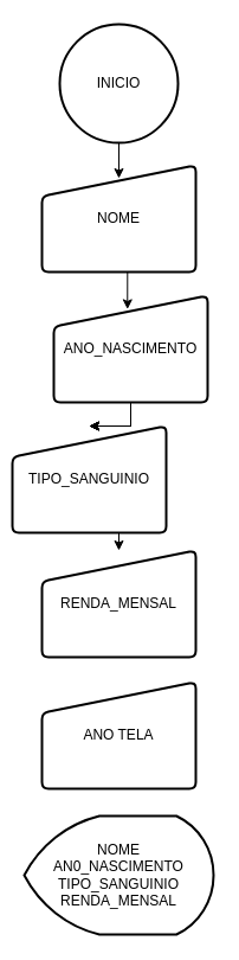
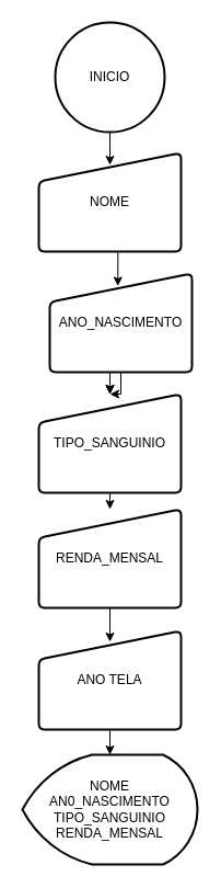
  <mxCell id="0" />
  <mxCell id="1" parent="0" />
  <mxCell id="2" style="edgeStyle=orthogonalEdgeStyle;rounded=0;orthogonalLoop=1;jettySize=auto;html=1;exitX=0.5;exitY=1;exitDx=0;exitDy=0;exitPerimeter=0;" edge="1" parent="1" source="3"><mxGeometry relative="1" as="geometry"><mxPoint x="100" y="150" as="targetPoint" /></mxGeometry></mxCell>
  <mxCell id="3" value="&lt;font style=&quot;vertical-align: inherit;&quot;&gt;&lt;font style=&quot;vertical-align: inherit;&quot;&gt;INICIO&lt;/font&gt;&lt;/font&gt;" style="strokeWidth=2;html=1;shape=mxgraph.flowchart.start_2;whiteSpace=wrap;" parent="1" vertex="1"><mxGeometry x="50" y="20" width="100" height="100" as="geometry" /></mxCell>
  <mxCell id="4" value="&lt;font style=&quot;vertical-align: inherit;&quot;&gt;&lt;font style=&quot;vertical-align: inherit;&quot;&gt;NOME&lt;/font&gt;&lt;/font&gt;" style="html=1;strokeWidth=2;shape=manualInput;whiteSpace=wrap;rounded=1;size=26;arcSize=11;" parent="1" vertex="1"><mxGeometry x="35" y="139" width="130" height="90" as="geometry" /></mxCell>
  <mxCell id="5" style="edgeStyle=orthogonalEdgeStyle;rounded=0;orthogonalLoop=1;jettySize=auto;html=1;exitX=0.5;exitY=1;exitDx=0;exitDy=0;entryX=0.5;entryY=0;entryDx=0;entryDy=0;" parent="1" source="9" target="11" edge="1"><mxGeometry relative="1" as="geometry" /></mxCell>
  <mxCell id="6" style="edgeStyle=orthogonalEdgeStyle;rounded=0;orthogonalLoop=1;jettySize=auto;html=1;exitX=0.5;exitY=1;exitDx=0;exitDy=0;entryX=0.5;entryY=0;entryDx=0;entryDy=0;" parent="1" source="9" target="11" edge="1"><mxGeometry relative="1" as="geometry" /></mxCell>
  <mxCell id="7" style="edgeStyle=orthogonalEdgeStyle;rounded=0;orthogonalLoop=1;jettySize=auto;html=1;exitX=0.5;exitY=1;exitDx=0;exitDy=0;entryX=0.5;entryY=0;entryDx=0;entryDy=0;" parent="1" source="9" target="11" edge="1"><mxGeometry relative="1" as="geometry" /></mxCell>
  <mxCell id="8" style="edgeStyle=orthogonalEdgeStyle;rounded=0;orthogonalLoop=1;jettySize=auto;html=1;exitX=0.5;exitY=1;exitDx=0;exitDy=0;" parent="1" source="9" target="11" edge="1"><mxGeometry relative="1" as="geometry" /></mxCell>
  <mxCell id="9" value="&lt;font style=&quot;vertical-align: inherit;&quot;&gt;&lt;font style=&quot;vertical-align: inherit;&quot;&gt;&lt;font style=&quot;vertical-align: inherit;&quot;&gt;&lt;font style=&quot;vertical-align: inherit;&quot;&gt;&lt;font style=&quot;vertical-align: inherit;&quot;&gt;&lt;font style=&quot;vertical-align: inherit;&quot;&gt;ANO_NASCIMENTO&lt;/font&gt;&lt;/font&gt;&lt;/font&gt;&lt;/font&gt;&lt;/font&gt;&lt;/font&gt;" style="html=1;strokeWidth=2;shape=manualInput;whiteSpace=wrap;rounded=1;size=26;arcSize=11;" parent="1" vertex="1"><mxGeometry x="45" y="249" width="130" height="90" as="geometry" /></mxCell>
  <mxCell id="10" style="edgeStyle=orthogonalEdgeStyle;rounded=0;orthogonalLoop=1;jettySize=auto;html=1;exitX=0.5;exitY=1;exitDx=0;exitDy=0;entryX=0.5;entryY=0;entryDx=0;entryDy=0;" parent="1" source="11" target="12" edge="1"><mxGeometry relative="1" as="geometry" /></mxCell>
- <mxCell id="11" value="&lt;font style=&quot;vertical-align: inherit;&quot;&gt;&lt;font style=&quot;vertical-align: inherit;&quot;&gt;&lt;font style=&quot;vertical-align: inherit;&quot;&gt;&lt;font style=&quot;vertical-align: inherit;&quot;&gt;TIPO_SANGUINIO&lt;/font&gt;&lt;/font&gt;&lt;/font&gt;&lt;/font&gt;" style="html=1;strokeWidth=2;shape=manualInput;whiteSpace=wrap;rounded=1;size=26;arcSize=11;" parent="1" vertex="1"><mxGeometry x="10" y="359" width="130" height="90" as="geometry" /></mxCell>
+ <mxCell id="11" value="&lt;font style=&quot;vertical-align: inherit;&quot;&gt;&lt;font style=&quot;vertical-align: inherit;&quot;&gt;&lt;font style=&quot;vertical-align: inherit;&quot;&gt;&lt;font style=&quot;vertical-align: inherit;&quot;&gt;TIPO_SANGUINIO&lt;/font&gt;&lt;/font&gt;&lt;/font&gt;&lt;/font&gt;" style="html=1;strokeWidth=2;shape=manualInput;whiteSpace=wrap;rounded=1;size=26;arcSize=11;" parent="1" vertex="1"><mxGeometry x="35" y="359" width="130" height="90" as="geometry" /></mxCell>
  <mxCell id="12" value="&lt;font style=&quot;vertical-align: inherit;&quot;&gt;&lt;font style=&quot;vertical-align: inherit;&quot;&gt;&lt;font style=&quot;vertical-align: inherit;&quot;&gt;&lt;font style=&quot;vertical-align: inherit;&quot;&gt;&lt;font style=&quot;vertical-align: inherit;&quot;&gt;&lt;font style=&quot;vertical-align: inherit;&quot;&gt;RENDA_MENSAL&lt;/font&gt;&lt;/font&gt;&lt;/font&gt;&lt;/font&gt;&lt;/font&gt;&lt;/font&gt;" style="html=1;strokeWidth=2;shape=manualInput;whiteSpace=wrap;rounded=1;size=26;arcSize=11;" parent="1" vertex="1"><mxGeometry x="35" y="464" width="130" height="90" as="geometry" /></mxCell>
  <mxCell id="13" style="edgeStyle=orthogonalEdgeStyle;rounded=0;orthogonalLoop=1;jettySize=auto;html=1;exitX=0.5;exitY=1;exitDx=0;exitDy=0;entryX=0.479;entryY=0.127;entryDx=0;entryDy=0;entryPerimeter=0;" parent="1" source="4" target="9" edge="1"><mxGeometry relative="1" as="geometry" /></mxCell>
  <mxCell id="14" value="&lt;font style=&quot;vertical-align: inherit;&quot;&gt;&lt;font style=&quot;vertical-align: inherit;&quot;&gt;NOME&lt;/font&gt;&lt;/font&gt;&lt;div&gt;&lt;font style=&quot;vertical-align: inherit;&quot;&gt;&lt;font style=&quot;vertical-align: inherit;&quot;&gt;AN0_NASCIMENTO&lt;/font&gt;&lt;/font&gt;&lt;/div&gt;&lt;div&gt;&lt;font style=&quot;vertical-align: inherit;&quot;&gt;&lt;font style=&quot;vertical-align: inherit;&quot;&gt;&lt;font style=&quot;vertical-align: inherit;&quot;&gt;&lt;font style=&quot;vertical-align: inherit;&quot;&gt;TIPO_SANGUINIO&lt;/font&gt;&lt;/font&gt;&lt;/font&gt;&lt;/font&gt;&lt;/div&gt;&lt;div&gt;&lt;font style=&quot;vertical-align: inherit;&quot;&gt;&lt;font style=&quot;vertical-align: inherit;&quot;&gt;&lt;font style=&quot;vertical-align: inherit;&quot;&gt;&lt;font style=&quot;vertical-align: inherit;&quot;&gt;&lt;font style=&quot;vertical-align: inherit;&quot;&gt;&lt;font style=&quot;vertical-align: inherit;&quot;&gt;RENDA_MENSAL&lt;/font&gt;&lt;/font&gt;&lt;/font&gt;&lt;/font&gt;&lt;/font&gt;&lt;/font&gt;&lt;/div&gt;" style="strokeWidth=2;html=1;shape=mxgraph.flowchart.display;whiteSpace=wrap;" parent="1" vertex="1"><mxGeometry x="20" y="688" width="160" height="100" as="geometry" /></mxCell>
+ <mxCell id="15" style="edgeStyle=orthogonalEdgeStyle;rounded=0;orthogonalLoop=1;jettySize=auto;html=1;exitX=0.5;exitY=1;exitDx=0;exitDy=0;" parent="1" source="16" target="14" edge="1"><mxGeometry relative="1" as="geometry" /></mxCell>
  <mxCell id="16" value="&lt;font style=&quot;vertical-align: inherit;&quot;&gt;&lt;font style=&quot;vertical-align: inherit;&quot;&gt;&lt;font style=&quot;vertical-align: inherit;&quot;&gt;&lt;font style=&quot;vertical-align: inherit;&quot;&gt;&lt;font style=&quot;vertical-align: inherit;&quot;&gt;&lt;font style=&quot;vertical-align: inherit;&quot;&gt;ANO TELA&lt;/font&gt;&lt;/font&gt;&lt;/font&gt;&lt;/font&gt;&lt;/font&gt;&lt;/font&gt;" style="html=1;strokeWidth=2;shape=manualInput;whiteSpace=wrap;rounded=1;size=26;arcSize=11;" parent="1" vertex="1"><mxGeometry x="35" y="575" width="130" height="90" as="geometry" /></mxCell>
+ <mxCell id="17" style="edgeStyle=orthogonalEdgeStyle;rounded=0;orthogonalLoop=1;jettySize=auto;html=1;exitX=0.5;exitY=1;exitDx=0;exitDy=0;entryX=0.5;entryY=0.111;entryDx=0;entryDy=0;entryPerimeter=0;" parent="1" source="12" target="16" edge="1"><mxGeometry relative="1" as="geometry" /></mxCell>
